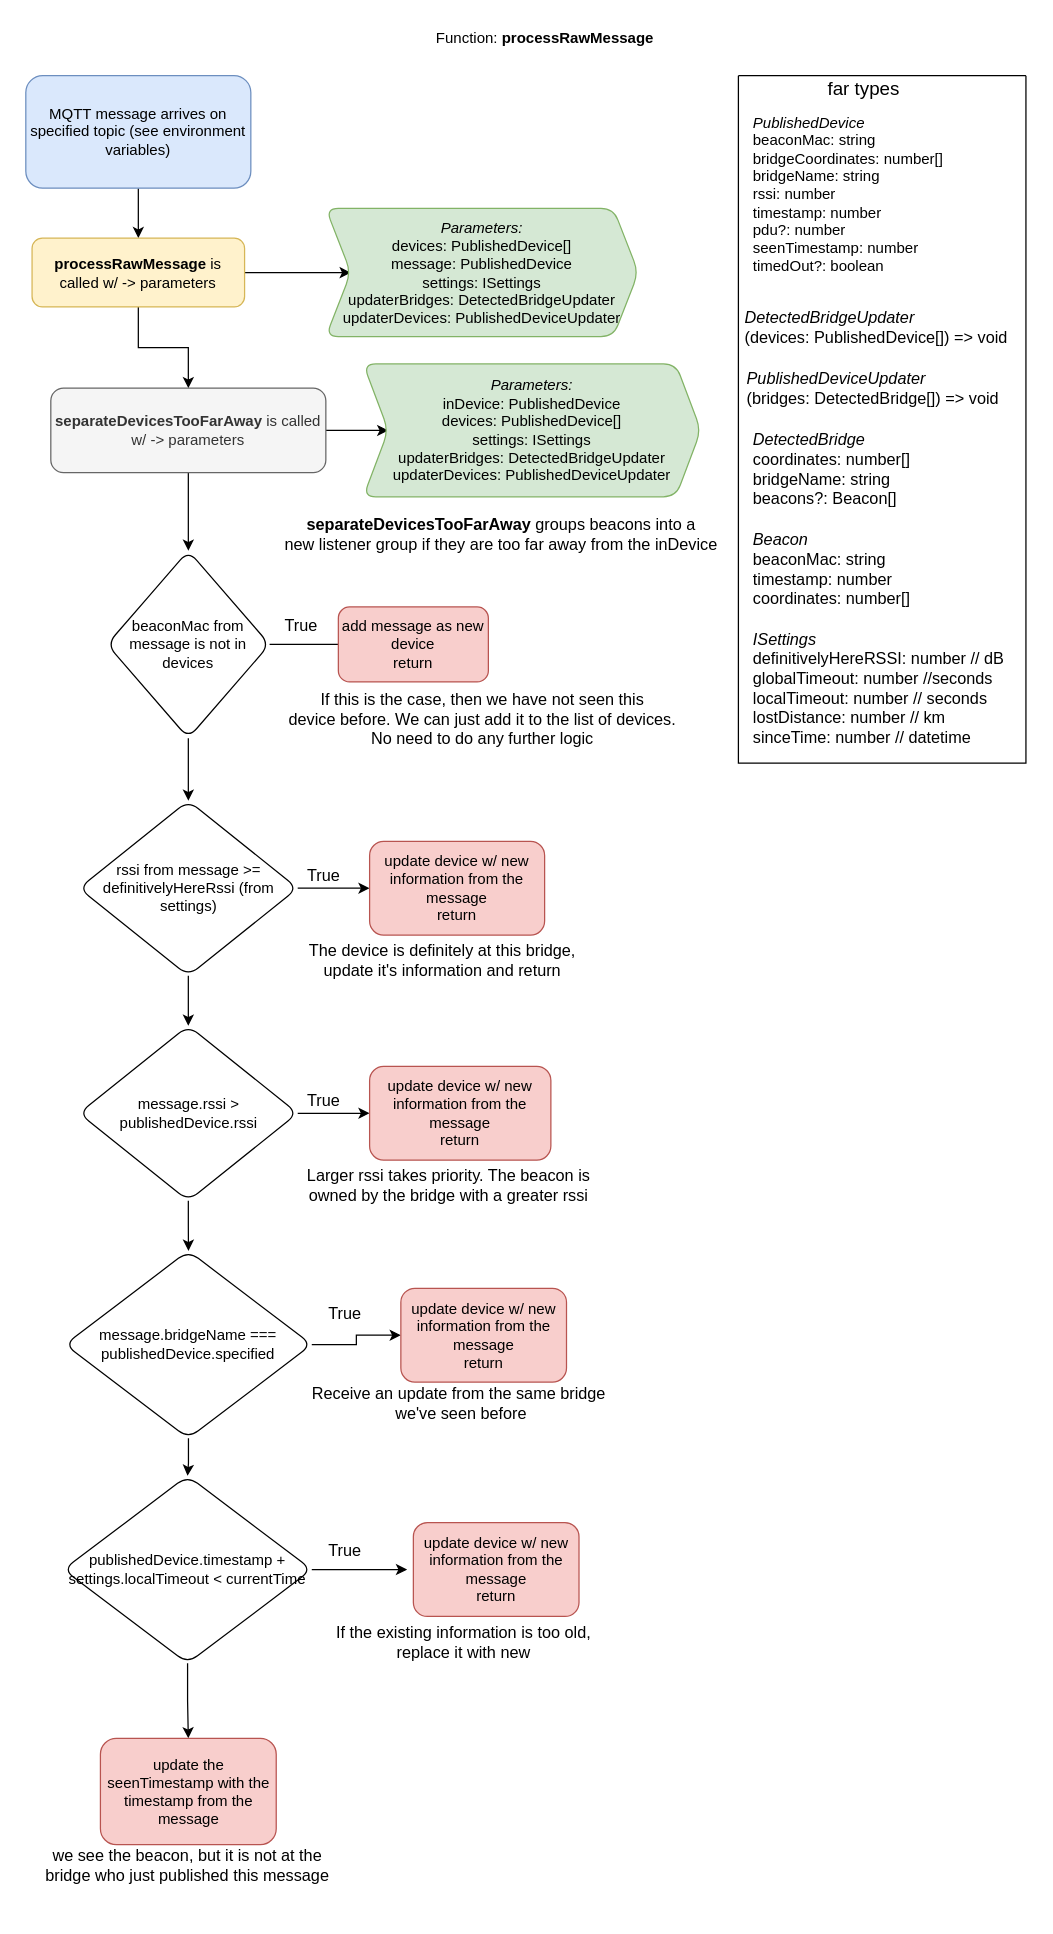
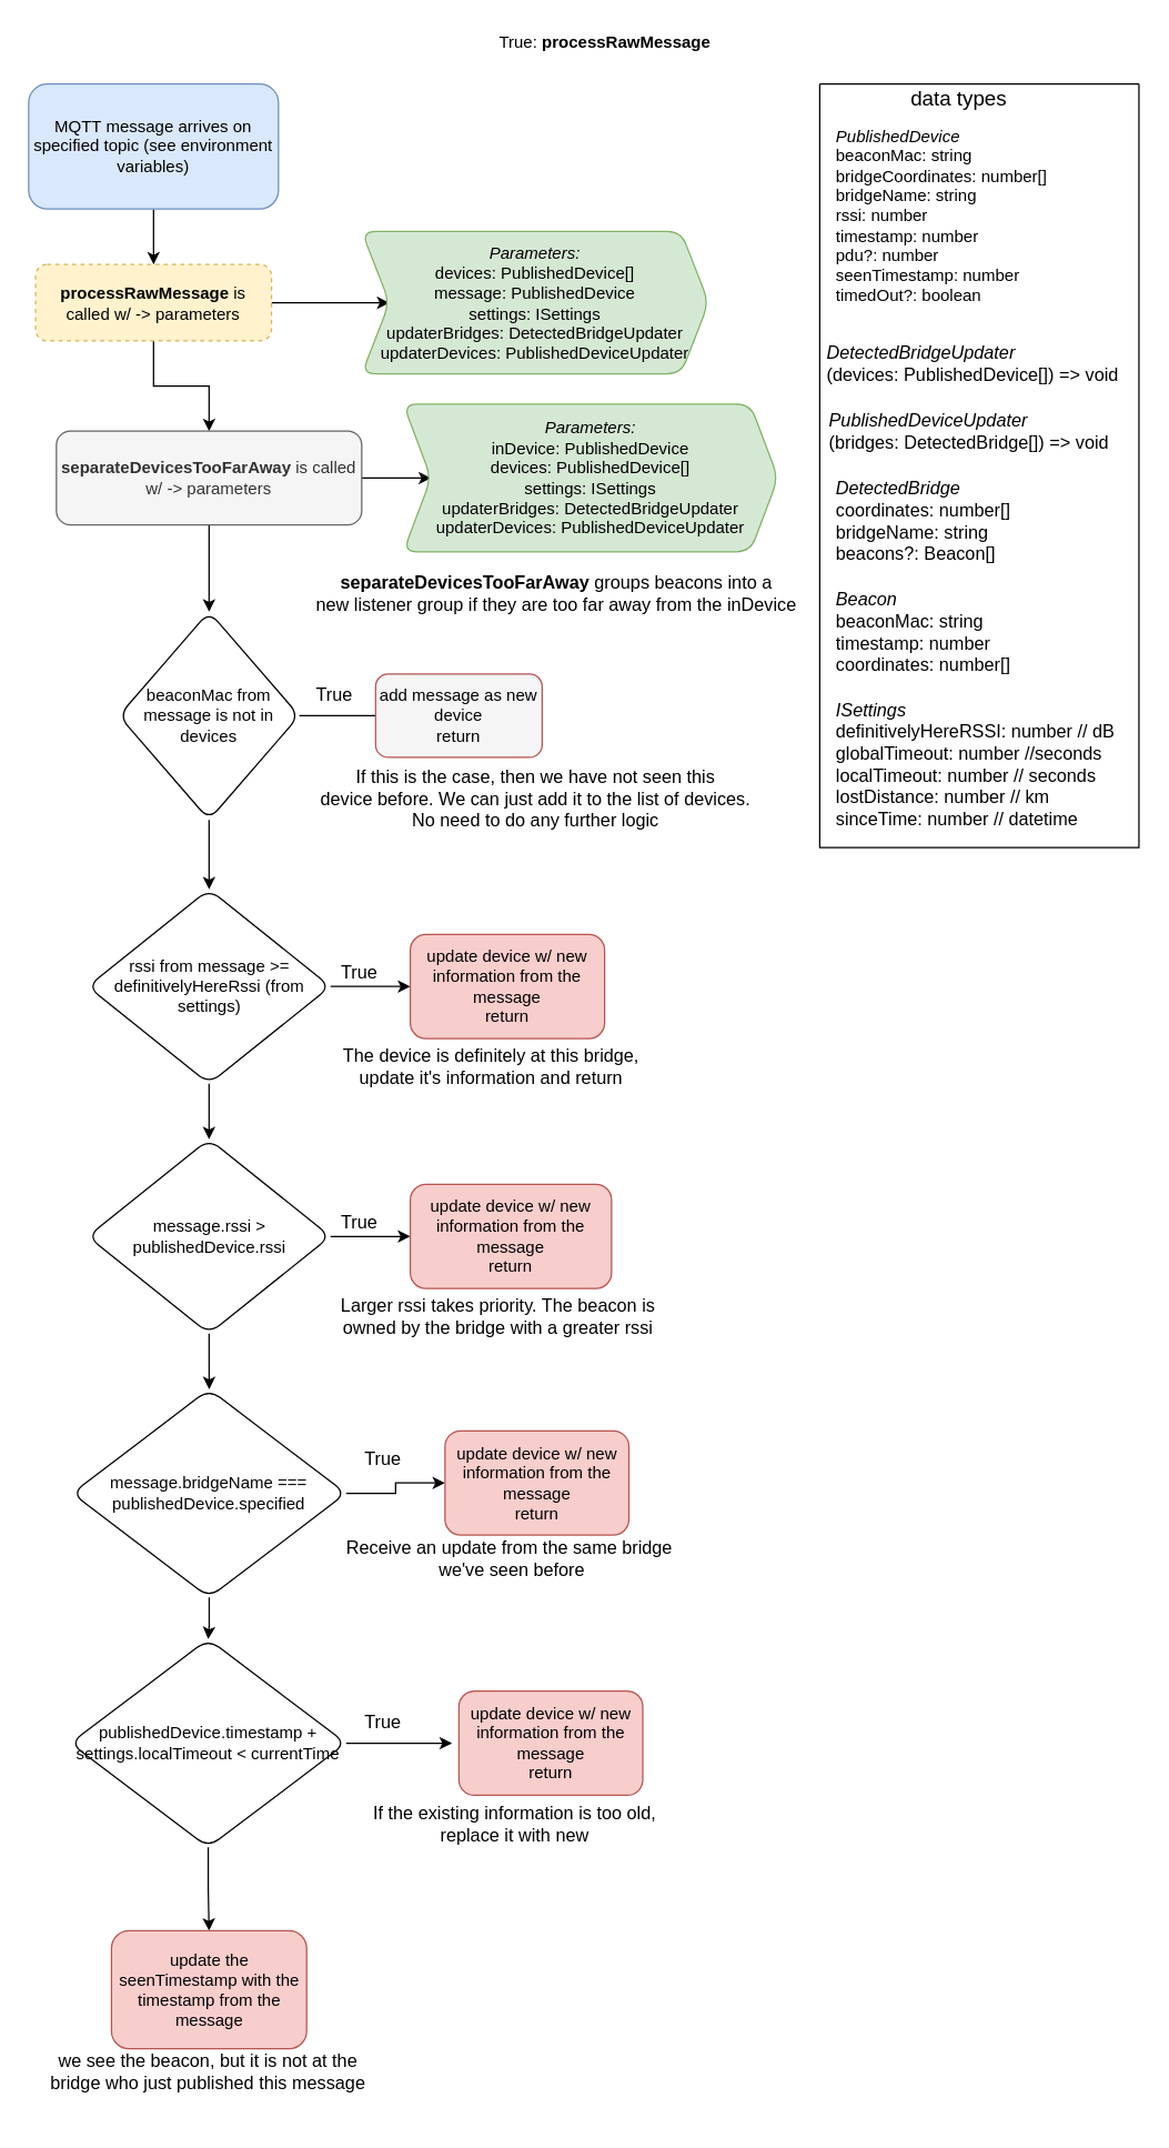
  <mxCell id="0" />
  <mxCell id="1" parent="0" />
  <mxCell id="2" value="" style="edgeStyle=orthogonalEdgeStyle;rounded=0;orthogonalLoop=1;jettySize=auto;html=1;" edge="1" parent="1" source="3" target="7"><mxGeometry relative="1" as="geometry" /></mxCell>
  <mxCell id="3" value="MQTT message arrives on specified topic (see environment variables)" style="rounded=1;whiteSpace=wrap;html=1;fillColor=#dae8fc;strokeColor=#6c8ebf;" vertex="1" parent="1"><mxGeometry x="20" y="60" width="180" height="90" as="geometry" /></mxCell>
- <mxCell id="4" value="Function: &lt;b&gt;processRawMessage&lt;/b&gt;" style="text;html=1;align=center;verticalAlign=middle;resizable=0;points=[];autosize=1;strokeColor=none;fillColor=none;" vertex="1" parent="1"><mxGeometry x="340" y="20" width="190" height="20" as="geometry" /></mxCell>
+ <mxCell id="4" value="True: &lt;b&gt;processRawMessage&lt;/b&gt;" style="text;html=1;align=center;verticalAlign=middle;resizable=0;points=[];autosize=1;strokeColor=none;fillColor=none;" vertex="1" parent="1"><mxGeometry x="340" y="20" width="190" height="20" as="geometry" /></mxCell>
  <mxCell id="5" value="" style="edgeStyle=orthogonalEdgeStyle;rounded=0;orthogonalLoop=1;jettySize=auto;html=1;" edge="1" parent="1" source="7" target="8"><mxGeometry relative="1" as="geometry" /></mxCell>
  <mxCell id="6" value="" style="edgeStyle=orthogonalEdgeStyle;rounded=0;orthogonalLoop=1;jettySize=auto;html=1;fontSize=13;" edge="1" parent="1" source="7" target="19"><mxGeometry relative="1" as="geometry" /></mxCell>
- <mxCell id="7" value="&lt;b&gt;processRawMessage &lt;/b&gt;is called w/ -&amp;gt; parameters" style="whiteSpace=wrap;html=1;rounded=1;fillColor=#fff2cc;strokeColor=#d6b656;" vertex="1" parent="1"><mxGeometry x="25" y="190" width="170" height="55" as="geometry" /></mxCell>
+ <mxCell id="7" value="&lt;b&gt;processRawMessage &lt;/b&gt;is called w/ -&amp;gt; parameters" style="whiteSpace=wrap;html=1;rounded=1;fillColor=#fff2cc;strokeColor=#d6b656;dashed=1;" vertex="1" parent="1"><mxGeometry x="25" y="190" width="170" height="55" as="geometry" /></mxCell>
  <mxCell id="8" value="&lt;i&gt;Parameters:&lt;br&gt;&lt;/i&gt;devices: PublishedDevice[]&lt;br&gt;message: PublishedDevice&lt;br&gt;settings: ISettings&lt;br&gt;updaterBridges: DetectedBridgeUpdater&lt;br&gt;updaterDevices: PublishedDeviceUpdater" style="shape=step;perimeter=stepPerimeter;whiteSpace=wrap;html=1;fixedSize=1;rounded=1;align=center;fillColor=#d5e8d4;strokeColor=#82b366;" vertex="1" parent="1"><mxGeometry x="260" y="166.25" width="250" height="102.5" as="geometry" /></mxCell>
  <mxCell id="9" value="" style="swimlane;startSize=0;" vertex="1" parent="1"><mxGeometry x="590" y="60" width="230" height="550" as="geometry" /></mxCell>
- <mxCell id="10" value="&lt;font style=&quot;font-size: 15px&quot;&gt;far types&lt;/font&gt;" style="text;html=1;align=center;verticalAlign=middle;resizable=0;points=[];autosize=1;strokeColor=none;fillColor=none;" vertex="1" parent="9"><mxGeometry x="60" width="80" height="20" as="geometry" /></mxCell>
+ <mxCell id="10" value="&lt;font style=&quot;font-size: 15px&quot;&gt;data types&lt;/font&gt;" style="text;html=1;align=center;verticalAlign=middle;resizable=0;points=[];autosize=1;strokeColor=none;fillColor=none;" vertex="1" parent="9"><mxGeometry x="60" width="80" height="20" as="geometry" /></mxCell>
  <mxCell id="11" value="&lt;i&gt;PublishedDevice&lt;/i&gt;&lt;br&gt;beaconMac: string&lt;br&gt;bridgeCoordinates: number[]&lt;br&gt;bridgeName: string&lt;br&gt;rssi: number&lt;br&gt;timestamp: number&lt;br&gt;pdu?: number&lt;br&gt;seenTimestamp: number&lt;br&gt;timedOut?: boolean" style="text;html=1;align=left;verticalAlign=middle;resizable=0;points=[];autosize=1;strokeColor=none;fillColor=none;" vertex="1" parent="9"><mxGeometry x="10" y="30" width="170" height="130" as="geometry" /></mxCell>
  <mxCell id="12" value="&lt;div style=&quot;text-align: left&quot;&gt;&lt;i style=&quot;font-size: 13px&quot;&gt;DetectedBridgeUpdater&lt;/i&gt;&lt;/div&gt;&lt;font style=&quot;font-size: 13px&quot;&gt;&lt;div style=&quot;text-align: left&quot;&gt;&lt;span&gt;(devices: PublishedDevice[]) =&amp;gt; void&lt;/span&gt;&lt;/div&gt;&lt;/font&gt;" style="text;html=1;align=center;verticalAlign=middle;resizable=0;points=[];autosize=1;strokeColor=none;fillColor=none;fontSize=15;" vertex="1" parent="9"><mxGeometry x="-5" y="180" width="230" height="40" as="geometry" /></mxCell>
  <mxCell id="13" value="&lt;i&gt;PublishedDeviceUpdater&lt;/i&gt;&lt;br&gt;(bridges: DetectedBridge[]) =&amp;gt; void" style="text;html=1;align=left;verticalAlign=middle;resizable=0;points=[];autosize=1;strokeColor=none;fillColor=none;fontSize=13;" vertex="1" parent="9"><mxGeometry x="5" y="230" width="220" height="40" as="geometry" /></mxCell>
  <mxCell id="14" value="&lt;i&gt;DetectedBridge&lt;/i&gt;&lt;br&gt;coordinates: number[]&lt;br&gt;bridgeName: string&lt;br&gt;beacons?: Beacon[]" style="text;html=1;align=left;verticalAlign=middle;resizable=0;points=[];autosize=1;strokeColor=none;fillColor=none;fontSize=13;" vertex="1" parent="9"><mxGeometry x="10" y="280" width="140" height="70" as="geometry" /></mxCell>
  <mxCell id="15" value="&lt;i&gt;Beacon&lt;/i&gt;&lt;br&gt;beaconMac: string&lt;br&gt;timestamp: number&lt;br&gt;coordinates: number[]" style="text;html=1;align=left;verticalAlign=middle;resizable=0;points=[];autosize=1;strokeColor=none;fillColor=none;fontSize=13;" vertex="1" parent="9"><mxGeometry x="10" y="360" width="140" height="70" as="geometry" /></mxCell>
  <mxCell id="16" value="&lt;i&gt;ISettings&lt;/i&gt;&lt;br&gt;definitivelyHereRSSI: number // dB&lt;br&gt;globalTimeout: number //seconds&lt;br&gt;localTimeout: number // seconds&lt;br&gt;lostDistance: number // km&lt;br&gt;sinceTime: number // datetime" style="text;html=1;align=left;verticalAlign=middle;resizable=0;points=[];autosize=1;strokeColor=none;fillColor=none;fontSize=13;" vertex="1" parent="9"><mxGeometry x="10" y="440" width="220" height="100" as="geometry" /></mxCell>
  <mxCell id="17" value="" style="edgeStyle=orthogonalEdgeStyle;rounded=0;orthogonalLoop=1;jettySize=auto;html=1;fontSize=13;" edge="1" parent="1" source="19" target="21"><mxGeometry relative="1" as="geometry" /></mxCell>
  <mxCell id="18" value="" style="edgeStyle=orthogonalEdgeStyle;rounded=0;orthogonalLoop=1;jettySize=auto;html=1;fontSize=13;" edge="1" parent="1" source="19" target="24"><mxGeometry relative="1" as="geometry" /></mxCell>
  <mxCell id="19" value="&lt;b&gt;separateDevicesTooFarAway&lt;/b&gt;&amp;nbsp;is called w/ -&amp;gt; parameters" style="whiteSpace=wrap;html=1;rounded=1;fillColor=#f5f5f5;strokeColor=#666666;fontColor=#333333;" vertex="1" parent="1"><mxGeometry x="40" y="310" width="220" height="67.5" as="geometry" /></mxCell>
  <mxCell id="20" value="&lt;b&gt;separateDevicesTooFarAway&lt;/b&gt;&amp;nbsp;&lt;span&gt;groups beacons into a &lt;br&gt;new listener group if they are too far away from the inDevice&lt;br&gt;&lt;br&gt;&lt;/span&gt;" style="text;html=1;align=center;verticalAlign=middle;resizable=0;points=[];autosize=1;strokeColor=none;fillColor=none;fontSize=13;" vertex="1" parent="1"><mxGeometry x="220" y="410" width="360" height="50" as="geometry" /></mxCell>
  <mxCell id="21" value="&lt;i&gt;Parameters:&lt;/i&gt;&lt;br&gt;inDevice: PublishedDevice&lt;br&gt;devices: PublishedDevice[]&lt;br&gt;settings: ISettings&lt;br&gt;updaterBridges: DetectedBridgeUpdater&lt;br&gt;updaterDevices: PublishedDeviceUpdater" style="shape=step;perimeter=stepPerimeter;whiteSpace=wrap;html=1;fixedSize=1;rounded=1;fillColor=#d5e8d4;strokeColor=#82b366;" vertex="1" parent="1"><mxGeometry x="290" y="290.63" width="270" height="106.25" as="geometry" /></mxCell>
  <mxCell id="22" value="" style="edgeStyle=orthogonalEdgeStyle;rounded=0;orthogonalLoop=1;jettySize=auto;html=1;fontSize=13;endArrow=none;" edge="1" parent="1" source="24" target="25"><mxGeometry relative="1" as="geometry" /></mxCell>
  <mxCell id="23" value="" style="edgeStyle=orthogonalEdgeStyle;rounded=0;orthogonalLoop=1;jettySize=auto;html=1;fontSize=13;" edge="1" parent="1" source="24" target="30"><mxGeometry relative="1" as="geometry" /></mxCell>
  <mxCell id="24" value="beaconMac from message is not in devices" style="rhombus;whiteSpace=wrap;html=1;rounded=1;" vertex="1" parent="1"><mxGeometry x="85" y="440" width="130" height="150" as="geometry" /></mxCell>
- <mxCell id="25" value="add message as new device&lt;br&gt;return" style="whiteSpace=wrap;html=1;rounded=1;fillColor=#f8cecc;strokeColor=#b85450;" vertex="1" parent="1"><mxGeometry x="270" y="485" width="120" height="60" as="geometry" /></mxCell>
+ <mxCell id="25" value="add message as new device&lt;br&gt;return" style="whiteSpace=wrap;html=1;rounded=1;fillColor=#f5f5f5;strokeColor=#b85450;" vertex="1" parent="1"><mxGeometry x="270" y="485" width="120" height="60" as="geometry" /></mxCell>
  <mxCell id="26" value="True" style="text;html=1;align=center;verticalAlign=middle;resizable=0;points=[];autosize=1;strokeColor=none;fillColor=none;fontSize=13;" vertex="1" parent="1"><mxGeometry x="220" y="490" width="40" height="20" as="geometry" /></mxCell>
  <mxCell id="27" value="If this is the case, then we have not seen this &lt;br&gt;device before. We can just add it to the list of devices. &lt;br&gt;No need to do any further logic" style="text;html=1;align=center;verticalAlign=middle;resizable=0;points=[];autosize=1;strokeColor=none;fillColor=none;fontSize=13;" vertex="1" parent="1"><mxGeometry x="220" y="550" width="330" height="50" as="geometry" /></mxCell>
  <mxCell id="28" value="" style="edgeStyle=orthogonalEdgeStyle;rounded=0;orthogonalLoop=1;jettySize=auto;html=1;fontSize=13;" edge="1" parent="1" source="30" target="31"><mxGeometry relative="1" as="geometry" /></mxCell>
  <mxCell id="29" value="" style="edgeStyle=orthogonalEdgeStyle;rounded=0;orthogonalLoop=1;jettySize=auto;html=1;fontSize=13;" edge="1" parent="1" source="30" target="36"><mxGeometry relative="1" as="geometry" /></mxCell>
  <mxCell id="30" value="rssi from message &amp;gt;= definitivelyHereRssi (from settings)" style="rhombus;whiteSpace=wrap;html=1;rounded=1;" vertex="1" parent="1"><mxGeometry x="62.5" y="640" width="175" height="140" as="geometry" /></mxCell>
  <mxCell id="31" value="update device w/ new information from the message&lt;br&gt;return" style="whiteSpace=wrap;html=1;rounded=1;fillColor=#f8cecc;strokeColor=#b85450;" vertex="1" parent="1"><mxGeometry x="295" y="672.5" width="140" height="75" as="geometry" /></mxCell>
  <mxCell id="32" value="True" style="text;html=1;align=center;verticalAlign=middle;resizable=0;points=[];autosize=1;strokeColor=none;fillColor=none;fontSize=13;" vertex="1" parent="1"><mxGeometry x="237.5" y="690" width="40" height="20" as="geometry" /></mxCell>
  <mxCell id="33" value="The device is definitely at this bridge,&lt;br&gt;update it's information and return" style="text;html=1;align=center;verticalAlign=middle;resizable=0;points=[];autosize=1;strokeColor=none;fillColor=none;fontSize=13;" vertex="1" parent="1"><mxGeometry x="237.5" y="747.5" width="230" height="40" as="geometry" /></mxCell>
  <mxCell id="34" value="" style="edgeStyle=orthogonalEdgeStyle;rounded=0;orthogonalLoop=1;jettySize=auto;html=1;fontSize=13;" edge="1" parent="1" source="36" target="37"><mxGeometry relative="1" as="geometry" /></mxCell>
  <mxCell id="35" value="" style="edgeStyle=orthogonalEdgeStyle;rounded=0;orthogonalLoop=1;jettySize=auto;html=1;fontSize=13;" edge="1" parent="1" source="36" target="42"><mxGeometry relative="1" as="geometry" /></mxCell>
  <mxCell id="36" value="message.rssi &amp;gt; publishedDevice.rssi" style="rhombus;whiteSpace=wrap;html=1;rounded=1;" vertex="1" parent="1"><mxGeometry x="62.5" y="820" width="175" height="140" as="geometry" /></mxCell>
  <mxCell id="37" value="update device w/ new information from the message&lt;br&gt;return" style="whiteSpace=wrap;html=1;rounded=1;fillColor=#f8cecc;strokeColor=#b85450;" vertex="1" parent="1"><mxGeometry x="295" y="852.5" width="145" height="75" as="geometry" /></mxCell>
  <mxCell id="38" value="Larger rssi takes priority. The beacon is&lt;br&gt;owned by the bridge with a greater rssi" style="text;html=1;align=center;verticalAlign=middle;resizable=0;points=[];autosize=1;strokeColor=none;fillColor=none;fontSize=13;" vertex="1" parent="1"><mxGeometry x="237.5" y="927.5" width="240" height="40" as="geometry" /></mxCell>
  <mxCell id="39" value="True" style="text;html=1;align=center;verticalAlign=middle;resizable=0;points=[];autosize=1;strokeColor=none;fillColor=none;fontSize=13;" vertex="1" parent="1"><mxGeometry x="237.5" y="870" width="40" height="20" as="geometry" /></mxCell>
  <mxCell id="40" value="" style="edgeStyle=orthogonalEdgeStyle;rounded=0;orthogonalLoop=1;jettySize=auto;html=1;fontSize=13;" edge="1" parent="1" source="42" target="43"><mxGeometry relative="1" as="geometry" /></mxCell>
  <mxCell id="41" value="" style="edgeStyle=orthogonalEdgeStyle;rounded=0;orthogonalLoop=1;jettySize=auto;html=1;fontSize=13;" edge="1" parent="1" source="42" target="48"><mxGeometry relative="1" as="geometry" /></mxCell>
  <mxCell id="42" value="message.bridgeName === publishedDevice.specified" style="rhombus;whiteSpace=wrap;html=1;rounded=1;" vertex="1" parent="1"><mxGeometry x="51.25" y="1000" width="197.5" height="150" as="geometry" /></mxCell>
  <mxCell id="43" value="&lt;span&gt;update device w/ new information from the message&lt;/span&gt;&lt;br&gt;&lt;span&gt;return&lt;/span&gt;" style="whiteSpace=wrap;html=1;rounded=1;fillColor=#f8cecc;strokeColor=#b85450;" vertex="1" parent="1"><mxGeometry x="320" y="1030" width="132.5" height="75" as="geometry" /></mxCell>
  <mxCell id="44" value="True" style="text;html=1;align=center;verticalAlign=middle;resizable=0;points=[];autosize=1;strokeColor=none;fillColor=none;fontSize=13;" vertex="1" parent="1"><mxGeometry x="255" y="1040" width="40" height="20" as="geometry" /></mxCell>
  <mxCell id="45" value="&lt;div&gt;Receive an update from the same bridge&amp;nbsp;&lt;/div&gt;&lt;div&gt;we've seen before&lt;/div&gt;&lt;div&gt;&lt;br&gt;&lt;/div&gt;" style="text;html=1;align=center;verticalAlign=middle;resizable=0;points=[];autosize=1;strokeColor=none;fillColor=none;fontSize=13;" vertex="1" parent="1"><mxGeometry x="242.5" y="1105" width="250" height="50" as="geometry" /></mxCell>
  <mxCell id="46" value="" style="edgeStyle=orthogonalEdgeStyle;rounded=0;orthogonalLoop=1;jettySize=auto;html=1;fontSize=13;" edge="1" parent="1" source="48"><mxGeometry relative="1" as="geometry"><mxPoint x="325.005" y="1255" as="targetPoint" /></mxGeometry></mxCell>
  <mxCell id="47" value="" style="edgeStyle=orthogonalEdgeStyle;rounded=0;orthogonalLoop=1;jettySize=auto;html=1;fontSize=13;" edge="1" parent="1" source="48" target="52"><mxGeometry relative="1" as="geometry" /></mxCell>
  <mxCell id="48" value="publishedDevice.timestamp + settings.localTimeout &amp;lt; currentTime" style="rhombus;whiteSpace=wrap;html=1;rounded=1;" vertex="1" parent="1"><mxGeometry x="50" y="1180" width="198.75" height="150" as="geometry" /></mxCell>
  <mxCell id="49" value="&lt;span&gt;update device w/ new information from the message&lt;/span&gt;&lt;br&gt;&lt;span&gt;return&lt;/span&gt;" style="whiteSpace=wrap;html=1;rounded=1;fillColor=#f8cecc;strokeColor=#b85450;" vertex="1" parent="1"><mxGeometry x="330" y="1217.5" width="132.5" height="75" as="geometry" /></mxCell>
  <mxCell id="50" value="If the existing information is too old,&lt;br&gt;replace it with new" style="text;html=1;align=center;verticalAlign=middle;resizable=0;points=[];autosize=1;strokeColor=none;fillColor=none;fontSize=13;" vertex="1" parent="1"><mxGeometry x="260" y="1292.5" width="220" height="40" as="geometry" /></mxCell>
  <mxCell id="51" value="True" style="text;html=1;align=center;verticalAlign=middle;resizable=0;points=[];autosize=1;strokeColor=none;fillColor=none;fontSize=13;" vertex="1" parent="1"><mxGeometry x="255" y="1230" width="40" height="20" as="geometry" /></mxCell>
  <mxCell id="52" value="update the seenTimestamp with the timestamp from the message" style="whiteSpace=wrap;html=1;rounded=1;fillColor=#f8cecc;strokeColor=#b85450;" vertex="1" parent="1"><mxGeometry x="79.68" y="1390" width="140.63" height="85" as="geometry" /></mxCell>
  <mxCell id="53" value="&lt;div&gt;we see the beacon, but it is not at the&lt;/div&gt;&lt;div&gt;bridge who just published this message&lt;/div&gt;&lt;div&gt;&lt;br&gt;&lt;/div&gt;" style="text;html=1;align=center;verticalAlign=middle;resizable=0;points=[];autosize=1;strokeColor=none;fillColor=none;fontSize=13;" vertex="1" parent="1"><mxGeometry x="29.38" y="1475" width="240" height="50" as="geometry" /></mxCell>
